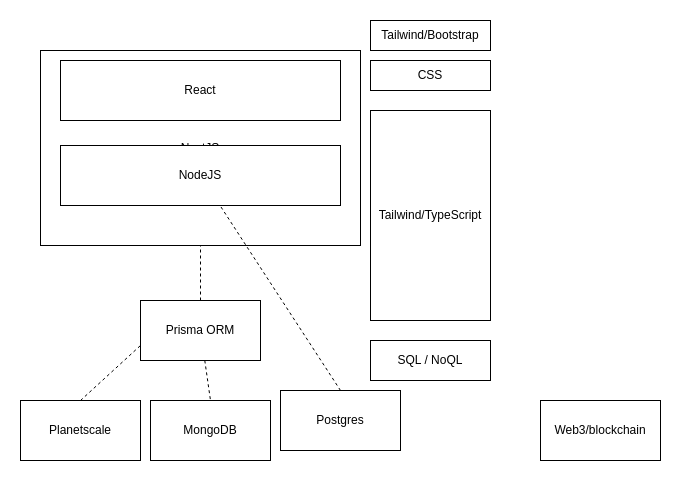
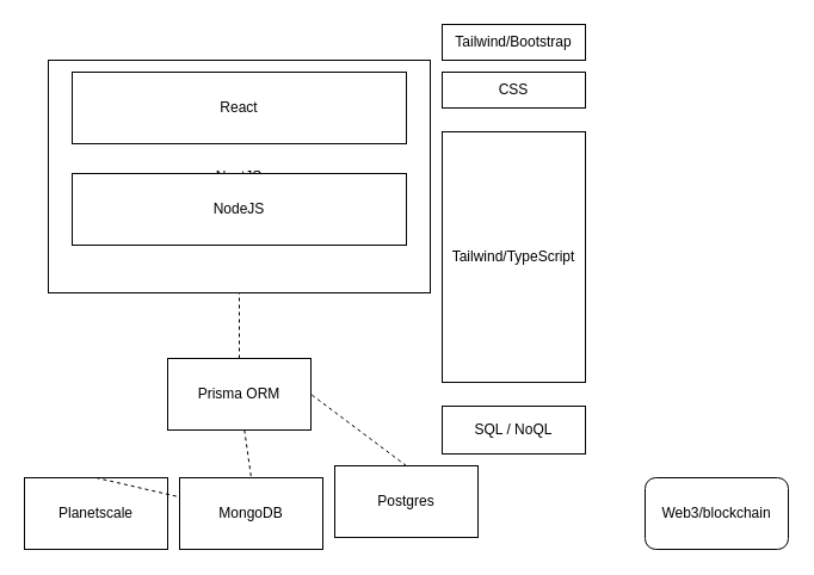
  <mxCell id="0" />
  <mxCell id="1" parent="0" />
  <mxCell id="2" value="Tailwind/Bootstrap" style="rounded=0;whiteSpace=wrap;html=1;" vertex="1" parent="1"><mxGeometry x="370" y="20" width="120" height="30" as="geometry" /></mxCell>
  <mxCell id="3" value="CSS" style="rounded=0;whiteSpace=wrap;html=1;" vertex="1" parent="1"><mxGeometry x="370" y="60" width="120" height="30" as="geometry" /></mxCell>
  <mxCell id="4" value="Tailwind/TypeScript" style="rounded=0;whiteSpace=wrap;html=1;" vertex="1" parent="1"><mxGeometry x="370" y="110" width="120" height="210" as="geometry" /></mxCell>
  <mxCell id="5" value="NextJS" style="rounded=0;whiteSpace=wrap;html=1;" vertex="1" parent="1"><mxGeometry x="40" y="50" width="320" height="195" as="geometry" /></mxCell>
  <mxCell id="6" value="Prisma ORM" style="rounded=0;whiteSpace=wrap;html=1;" vertex="1" parent="1"><mxGeometry x="140" y="300" width="120" height="60" as="geometry" /></mxCell>
  <mxCell id="7" value="Planetscale" style="rounded=0;whiteSpace=wrap;html=1;" vertex="1" parent="1"><mxGeometry x="20" y="400" width="120" height="60" as="geometry" /></mxCell>
  <mxCell id="8" value="MongoDB" style="rounded=0;whiteSpace=wrap;html=1;" vertex="1" parent="1"><mxGeometry x="150" y="400" width="120" height="60" as="geometry" /></mxCell>
  <mxCell id="9" value="Postgres" style="rounded=0;whiteSpace=wrap;html=1;" vertex="1" parent="1"><mxGeometry x="280" y="390" width="120" height="60" as="geometry" /></mxCell>
- <mxCell id="10" value="Web3/blockchain" style="rounded=0;whiteSpace=wrap;html=1;" vertex="1" parent="1"><mxGeometry x="540" y="400" width="120" height="60" as="geometry" /></mxCell>
- <mxCell id="11" value="" style="endArrow=none;dashed=1;html=1;rounded=0;entryX=0;entryY=0.75;entryDx=0;entryDy=0;exitX=0.5;exitY=0;exitDx=0;exitDy=0;" edge="1" parent="1" source="7" target="6"><mxGeometry width="50" height="50" relative="1" as="geometry"><mxPoint x="30" y="380" as="sourcePoint" /><mxPoint x="80" y="330" as="targetPoint" /></mxGeometry></mxCell>
+ <mxCell id="10" value="Web3/blockchain" style="whiteSpace=wrap;html=1;rounded=1;" vertex="1" parent="1"><mxGeometry x="540" y="400" width="120" height="60" as="geometry" /></mxCell>
+ <mxCell id="11" value="" style="endArrow=none;dashed=1;html=1;rounded=0;exitX=0.5;exitY=0;exitDx=0;exitDy=0;" edge="1" parent="1" source="7" target="8"><mxGeometry width="50" height="50" relative="1" as="geometry"><mxPoint x="30" y="380" as="sourcePoint" /><mxPoint x="80" y="330" as="targetPoint" /></mxGeometry></mxCell>
  <mxCell id="12" value="" style="endArrow=none;dashed=1;html=1;rounded=0;" edge="1" parent="1" source="6"><mxGeometry width="50" height="50" relative="1" as="geometry"><mxPoint x="210" y="410" as="sourcePoint" /><mxPoint x="210" y="400" as="targetPoint" /></mxGeometry></mxCell>
- <mxCell id="13" value="" style="endArrow=none;dashed=1;html=1;rounded=0;exitX=0.5;exitY=0;exitDx=0;exitDy=0;" edge="1" parent="1" source="9" target="15"><mxGeometry width="50" height="50" relative="1" as="geometry"><mxPoint x="270" y="380" as="sourcePoint" /><mxPoint x="320" y="330" as="targetPoint" /></mxGeometry></mxCell>
+ <mxCell id="13" value="" style="endArrow=none;dashed=1;html=1;rounded=0;entryX=1;entryY=0.5;entryDx=0;entryDy=0;exitX=0.5;exitY=0;exitDx=0;exitDy=0;" edge="1" parent="1" source="9" target="6"><mxGeometry width="50" height="50" relative="1" as="geometry"><mxPoint x="270" y="380" as="sourcePoint" /><mxPoint x="320" y="330" as="targetPoint" /></mxGeometry></mxCell>
  <mxCell id="14" value="React" style="rounded=0;whiteSpace=wrap;html=1;" vertex="1" parent="1"><mxGeometry x="60" y="60" width="280" height="60" as="geometry" /></mxCell>
  <mxCell id="15" value="NodeJS" style="rounded=0;whiteSpace=wrap;html=1;" vertex="1" parent="1"><mxGeometry x="60" y="145" width="280" height="60" as="geometry" /></mxCell>
  <mxCell id="16" value="SQL / NoQL" style="rounded=0;whiteSpace=wrap;html=1;" vertex="1" parent="1"><mxGeometry x="370" y="340" width="120" height="40" as="geometry" /></mxCell>
  <mxCell id="17" value="" style="endArrow=none;dashed=1;html=1;rounded=0;exitX=0.5;exitY=0;exitDx=0;exitDy=0;entryX=0.5;entryY=1;entryDx=0;entryDy=0;" edge="1" parent="1" source="6" target="5"><mxGeometry width="50" height="50" relative="1" as="geometry"><mxPoint x="170" y="300" as="sourcePoint" /><mxPoint x="220" y="250" as="targetPoint" /></mxGeometry></mxCell>
